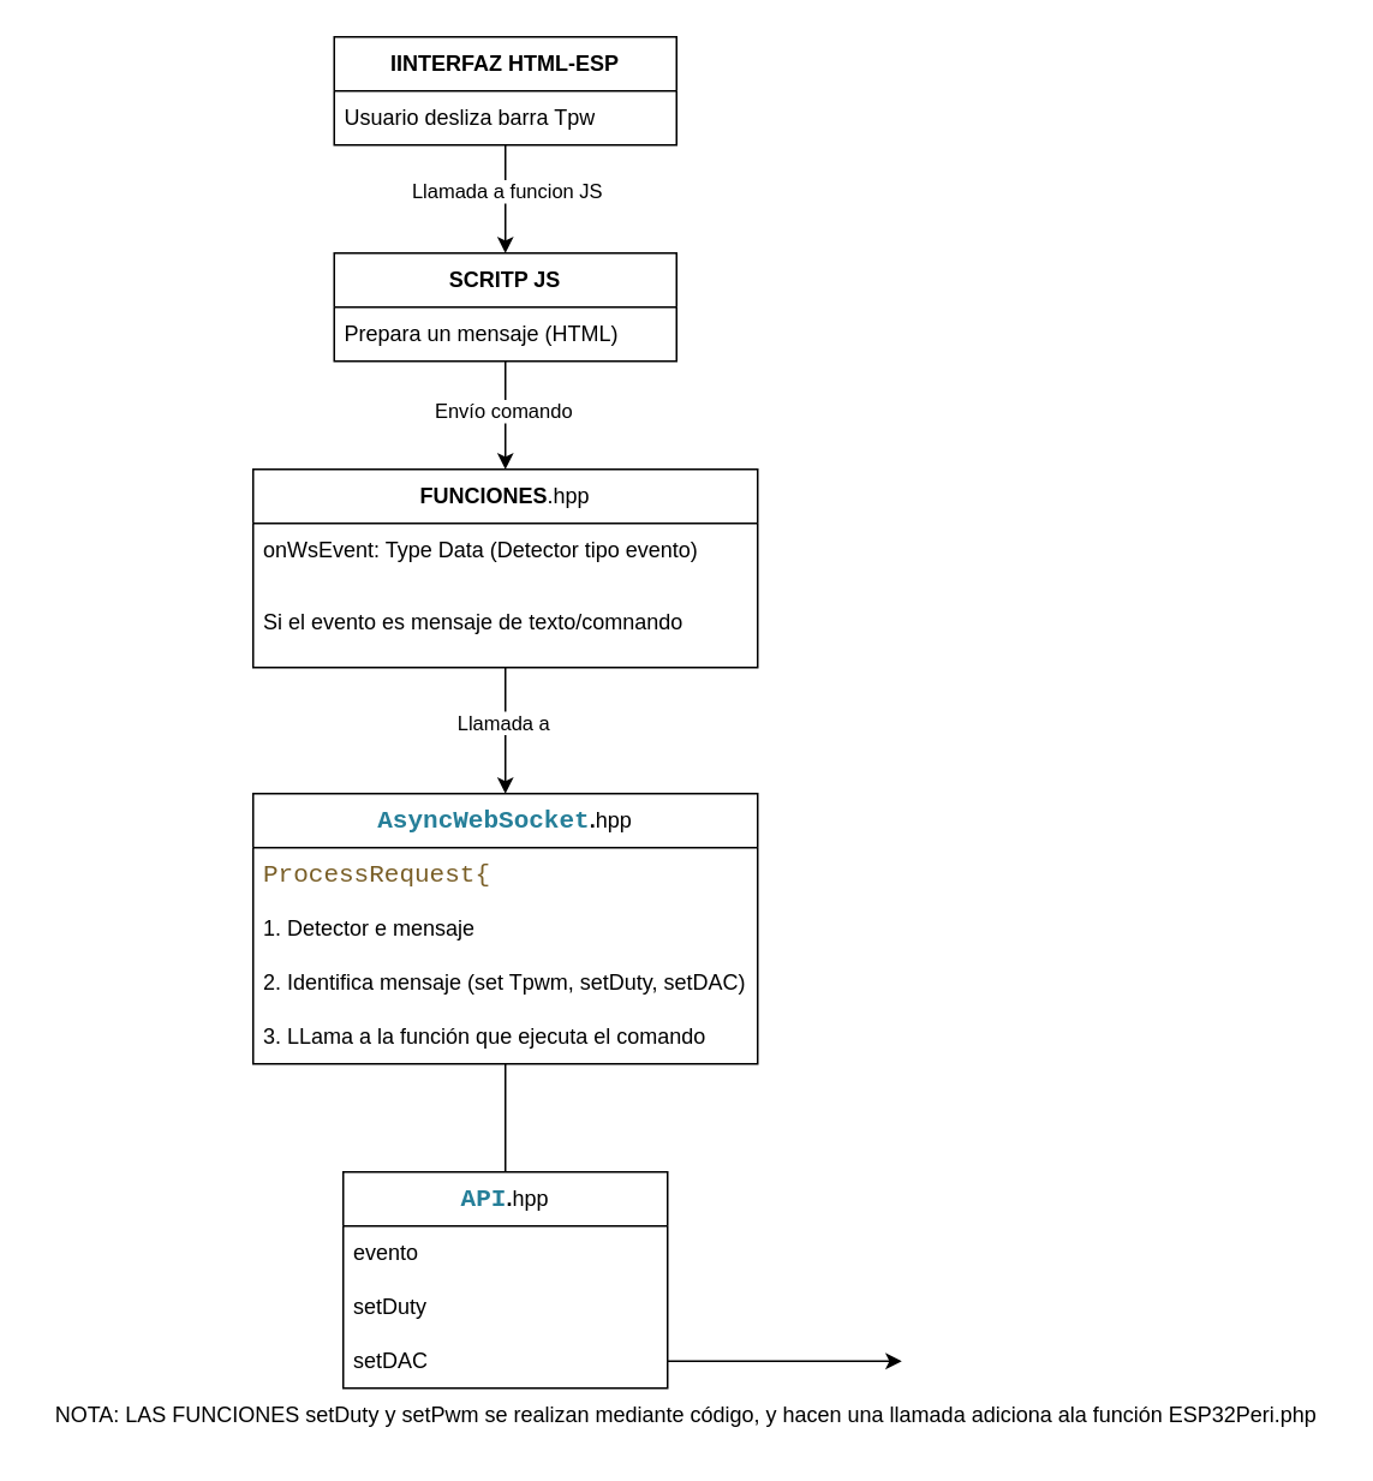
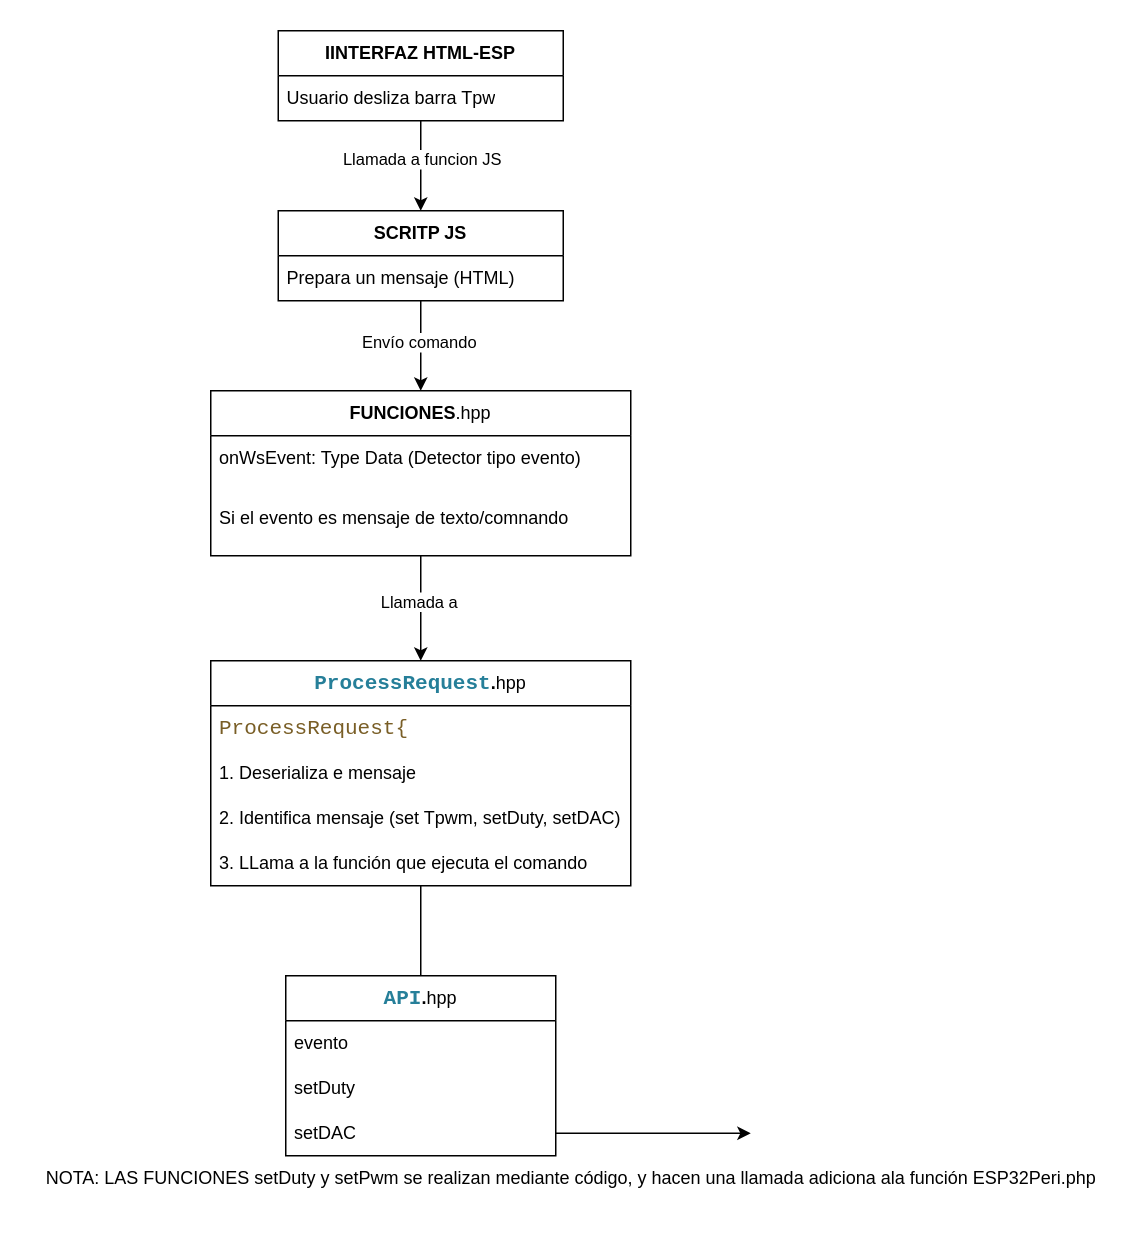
  <mxCell id="0" />
  <mxCell id="1" parent="0" />
  <mxCell id="2" style="edgeStyle=orthogonalEdgeStyle;rounded=0;orthogonalLoop=1;jettySize=auto;html=1;" edge="1" parent="1" source="4" target="8"><mxGeometry relative="1" as="geometry" /></mxCell>
  <mxCell id="3" value="Llamada a funcion JS" style="edgeLabel;html=1;align=center;verticalAlign=middle;resizable=0;points=[];" vertex="1" connectable="0" parent="2"><mxGeometry x="-0.35" y="5" relative="1" as="geometry"><mxPoint x="-5" y="5" as="offset" /></mxGeometry></mxCell>
  <mxCell id="4" value="&lt;span style=&quot;font-weight: 700;&quot;&gt;IINTERFAZ HTML-ESP&lt;/span&gt;" style="swimlane;fontStyle=0;childLayout=stackLayout;horizontal=1;startSize=30;horizontalStack=0;resizeParent=1;resizeParentMax=0;resizeLast=0;collapsible=1;marginBottom=0;whiteSpace=wrap;html=1;" vertex="1" parent="1"><mxGeometry x="185" y="20" width="190" height="60" as="geometry" /></mxCell>
  <mxCell id="5" value="Usuario desliza barra Tpw" style="text;strokeColor=none;fillColor=none;align=left;verticalAlign=middle;spacingLeft=4;spacingRight=4;overflow=hidden;points=[[0,0.5],[1,0.5]];portConstraint=eastwest;rotatable=0;whiteSpace=wrap;html=1;" vertex="1" parent="4"><mxGeometry y="30" width="190" height="30" as="geometry" /></mxCell>
  <mxCell id="6" style="edgeStyle=orthogonalEdgeStyle;rounded=0;orthogonalLoop=1;jettySize=auto;html=1;entryX=0.5;entryY=0;entryDx=0;entryDy=0;" edge="1" parent="1" source="8" target="12"><mxGeometry relative="1" as="geometry" /></mxCell>
  <mxCell id="7" value="Envío comando" style="edgeLabel;html=1;align=center;verticalAlign=middle;resizable=0;points=[];" vertex="1" connectable="0" parent="6"><mxGeometry x="-0.1" y="-2" relative="1" as="geometry"><mxPoint as="offset" /></mxGeometry></mxCell>
  <mxCell id="8" value="&lt;span style=&quot;font-weight: 700;&quot;&gt;SCRITP JS&lt;/span&gt;" style="swimlane;fontStyle=0;childLayout=stackLayout;horizontal=1;startSize=30;horizontalStack=0;resizeParent=1;resizeParentMax=0;resizeLast=0;collapsible=1;marginBottom=0;whiteSpace=wrap;html=1;" vertex="1" parent="1"><mxGeometry x="185" y="140" width="190" height="60" as="geometry"><mxRectangle x="510" y="440" width="100" height="30" as="alternateBounds" /></mxGeometry></mxCell>
  <mxCell id="9" value="Prepara un mensaje (HTML)" style="text;strokeColor=none;fillColor=none;align=left;verticalAlign=middle;spacingLeft=4;spacingRight=4;overflow=hidden;points=[[0,0.5],[1,0.5]];portConstraint=eastwest;rotatable=0;whiteSpace=wrap;html=1;" vertex="1" parent="8"><mxGeometry y="30" width="190" height="30" as="geometry" /></mxCell>
  <mxCell id="10" style="edgeStyle=orthogonalEdgeStyle;rounded=0;orthogonalLoop=1;jettySize=auto;html=1;entryX=0.5;entryY=0;entryDx=0;entryDy=0;" edge="1" parent="1" source="12" target="16"><mxGeometry relative="1" as="geometry" /></mxCell>
  <mxCell id="11" value="Llamada a" style="edgeLabel;html=1;align=center;verticalAlign=middle;resizable=0;points=[];" vertex="1" connectable="0" parent="10"><mxGeometry x="-0.141" y="-2" relative="1" as="geometry"><mxPoint as="offset" /></mxGeometry></mxCell>
  <mxCell id="12" value="&lt;b&gt;FUNCIONES&lt;/b&gt;.hpp" style="swimlane;fontStyle=0;childLayout=stackLayout;horizontal=1;startSize=30;horizontalStack=0;resizeParent=1;resizeParentMax=0;resizeLast=0;collapsible=1;marginBottom=0;whiteSpace=wrap;html=1;" vertex="1" parent="1"><mxGeometry x="140" y="260" width="280" height="110" as="geometry" /></mxCell>
  <mxCell id="13" value="onWsEvent: Type Data (Detector tipo evento)" style="text;strokeColor=none;fillColor=none;align=left;verticalAlign=middle;spacingLeft=4;spacingRight=4;overflow=hidden;points=[[0,0.5],[1,0.5]];portConstraint=eastwest;rotatable=0;whiteSpace=wrap;html=1;" vertex="1" parent="12"><mxGeometry y="30" width="280" height="30" as="geometry" /></mxCell>
  <mxCell id="14" value="Si el evento es mensaje de texto/comnando" style="text;strokeColor=none;fillColor=none;align=left;verticalAlign=middle;spacingLeft=4;spacingRight=4;overflow=hidden;points=[[0,0.5],[1,0.5]];portConstraint=eastwest;rotatable=0;whiteSpace=wrap;html=1;" vertex="1" parent="12"><mxGeometry y="60" width="280" height="50" as="geometry" /></mxCell>
  <mxCell id="15" style="edgeStyle=orthogonalEdgeStyle;rounded=0;orthogonalLoop=1;jettySize=auto;html=1;entryX=0.5;entryY=0;entryDx=0;entryDy=0;endArrow=none;" edge="1" parent="1" source="16" target="21"><mxGeometry relative="1" as="geometry" /></mxCell>
- <mxCell id="16" value="&lt;b&gt;&lt;span style=&quot;color: rgb(38, 127, 153); background-color: rgb(255, 255, 255); font-family: Consolas, &amp;quot;Courier New&amp;quot;, monospace; font-size: 14px; white-space: pre;&quot;&gt;AsyncWebSocket&lt;/span&gt;.&lt;/b&gt;hpp" style="swimlane;fontStyle=0;childLayout=stackLayout;horizontal=1;startSize=30;horizontalStack=0;resizeParent=1;resizeParentMax=0;resizeLast=0;collapsible=1;marginBottom=0;whiteSpace=wrap;html=1;" vertex="1" parent="1"><mxGeometry x="140" y="440" width="280" height="150" as="geometry" /></mxCell>
+ <mxCell id="16" value="&lt;b&gt;&lt;span style=&quot;color: rgb(38, 127, 153); background-color: rgb(255, 255, 255); font-family: Consolas, &amp;quot;Courier New&amp;quot;, monospace; font-size: 14px; white-space: pre;&quot;&gt;ProcessRequest&lt;/span&gt;.&lt;/b&gt;hpp" style="swimlane;fontStyle=0;childLayout=stackLayout;horizontal=1;startSize=30;horizontalStack=0;resizeParent=1;resizeParentMax=0;resizeLast=0;collapsible=1;marginBottom=0;whiteSpace=wrap;html=1;" vertex="1" parent="1"><mxGeometry x="140" y="440" width="280" height="150" as="geometry" /></mxCell>
  <mxCell id="17" value="&lt;div style=&quot;background-color: rgb(255, 255, 255); font-family: Consolas, &amp;quot;Courier New&amp;quot;, monospace; font-size: 14px; line-height: 19px; white-space: pre;&quot;&gt;&lt;span style=&quot;color: #795e26;&quot;&gt;ProcessRequest{&lt;/span&gt;&lt;/div&gt;" style="text;strokeColor=none;fillColor=none;align=left;verticalAlign=middle;spacingLeft=4;spacingRight=4;overflow=hidden;points=[[0,0.5],[1,0.5]];portConstraint=eastwest;rotatable=0;whiteSpace=wrap;html=1;" vertex="1" parent="16"><mxGeometry y="30" width="280" height="30" as="geometry" /></mxCell>
- <mxCell id="18" value="1. Detector e mensaje" style="text;strokeColor=none;fillColor=none;align=left;verticalAlign=middle;spacingLeft=4;spacingRight=4;overflow=hidden;points=[[0,0.5],[1,0.5]];portConstraint=eastwest;rotatable=0;whiteSpace=wrap;html=1;" vertex="1" parent="16"><mxGeometry y="60" width="280" height="30" as="geometry" /></mxCell>
+ <mxCell id="18" value="1. Deserializa e mensaje" style="text;strokeColor=none;fillColor=none;align=left;verticalAlign=middle;spacingLeft=4;spacingRight=4;overflow=hidden;points=[[0,0.5],[1,0.5]];portConstraint=eastwest;rotatable=0;whiteSpace=wrap;html=1;" vertex="1" parent="16"><mxGeometry y="60" width="280" height="30" as="geometry" /></mxCell>
  <mxCell id="19" value="2. Identifica mensaje (set Tpwm, setDuty, setDAC)" style="text;strokeColor=none;fillColor=none;align=left;verticalAlign=middle;spacingLeft=4;spacingRight=4;overflow=hidden;points=[[0,0.5],[1,0.5]];portConstraint=eastwest;rotatable=0;whiteSpace=wrap;html=1;" vertex="1" parent="16"><mxGeometry y="90" width="280" height="30" as="geometry" /></mxCell>
  <mxCell id="20" value="3. LLama a la función que ejecuta el comando" style="text;strokeColor=none;fillColor=none;align=left;verticalAlign=middle;spacingLeft=4;spacingRight=4;overflow=hidden;points=[[0,0.5],[1,0.5]];portConstraint=eastwest;rotatable=0;whiteSpace=wrap;html=1;" vertex="1" parent="16"><mxGeometry y="120" width="280" height="30" as="geometry" /></mxCell>
  <mxCell id="21" value="&lt;b&gt;&lt;span style=&quot;color: rgb(38, 127, 153); background-color: rgb(255, 255, 255); font-family: Consolas, &amp;quot;Courier New&amp;quot;, monospace; font-size: 14px; white-space: pre;&quot;&gt;API&lt;/span&gt;.&lt;/b&gt;hpp" style="swimlane;fontStyle=0;childLayout=stackLayout;horizontal=1;startSize=30;horizontalStack=0;resizeParent=1;resizeParentMax=0;resizeLast=0;collapsible=1;marginBottom=0;whiteSpace=wrap;html=1;" vertex="1" parent="1"><mxGeometry x="190" y="650" width="180" height="120" as="geometry" /></mxCell>
  <mxCell id="22" value="evento" style="text;strokeColor=none;fillColor=none;align=left;verticalAlign=middle;spacingLeft=4;spacingRight=4;overflow=hidden;points=[[0,0.5],[1,0.5]];portConstraint=eastwest;rotatable=0;whiteSpace=wrap;html=1;" vertex="1" parent="21"><mxGeometry y="30" width="180" height="30" as="geometry" /></mxCell>
  <mxCell id="23" value="setDuty" style="text;strokeColor=none;fillColor=none;align=left;verticalAlign=middle;spacingLeft=4;spacingRight=4;overflow=hidden;points=[[0,0.5],[1,0.5]];portConstraint=eastwest;rotatable=0;whiteSpace=wrap;html=1;" vertex="1" parent="21"><mxGeometry y="60" width="180" height="30" as="geometry" /></mxCell>
  <mxCell id="24" style="edgeStyle=orthogonalEdgeStyle;rounded=0;orthogonalLoop=1;jettySize=auto;html=1;" edge="1" parent="21" source="25"><mxGeometry relative="1" as="geometry"><mxPoint x="310" y="105" as="targetPoint" /></mxGeometry></mxCell>
  <mxCell id="25" value="setDAC" style="text;strokeColor=none;fillColor=none;align=left;verticalAlign=middle;spacingLeft=4;spacingRight=4;overflow=hidden;points=[[0,0.5],[1,0.5]];portConstraint=eastwest;rotatable=0;whiteSpace=wrap;html=1;" vertex="1" parent="21"><mxGeometry y="90" width="180" height="30" as="geometry" /></mxCell>
  <mxCell id="26" value="NOTA: LAS FUNCIONES setDuty y setPwm se realizan mediante código, y hacen una llamada adiciona ala función ESP32Peri.php" style="text;html=1;align=center;verticalAlign=middle;resizable=0;points=[];autosize=1;strokeColor=none;fillColor=none;" vertex="1" parent="1"><mxGeometry x="20" y="770" width="720" height="30" as="geometry" /></mxCell>
